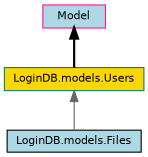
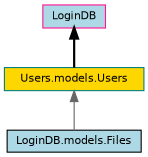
  digraph {
    rankdir=TB
    node [fillcolor=lightblue fontname=Helvetica fontsize=10 shape=record style=filled]
    edge [dir=back fontname=Helvetica fontsize=10 labelfontname=Helvetica labelfontsize=10]
-   n1 [color=deeppink height=0.2 label=Model width=0.4]
-   n2 [color=teal fillcolor=gold height=0.2 label="LoginDB.models.Users" width=0.4]
+   n1 [color=deeppink height=0.2 label=LoginDB width=0.4]
+   n2 [color=teal fillcolor=gold height=0.2 label="Users.models.Users" width=0.4]
    n3 [color=black height=0.2 label="LoginDB.models.Files" width=0.4]
    n1 -> n2 [color=black style=bold]
    n2 -> n3 [color=gray40 style=solid]
  }
